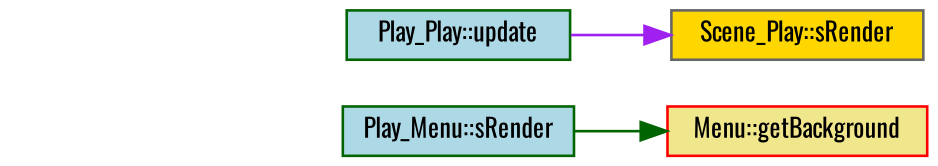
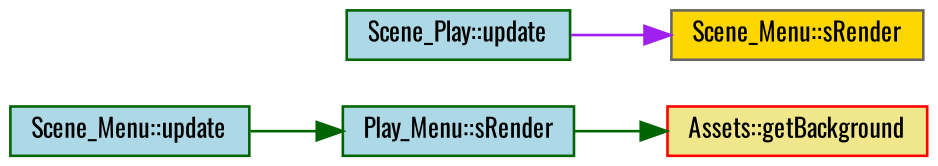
  digraph {
    fontname=Oswald
    rankdir=RL
    node [color=darkgreen fillcolor=lightblue fontname=Oswald fontsize=10 shape=box style=filled]
    edge [color=darkgreen dir=back fontname=Oswald fontsize=10 labelfontname=Helvetica labelfontsize=10 style=solid]
-   n1 [color=red fillcolor=khaki fontcolor=black height=0.2 label="Menu::getBackground" width=0.4]
+   n1 [color=red fillcolor=khaki fontcolor=black height=0.2 label="Assets::getBackground" width=0.4]
    n2 [height=0.2 label="Play_Menu::sRender" width=0.4]
-   n4 [color=gray40 fillcolor=gold height=0.2 label="Scene_Play::sRender" width=0.4]
-   n5 [height=0.2 label="Play_Play::update" width=0.4]
+   n3 [height=0.2 label="Scene_Menu::update" width=0.4]
+   n4 [color=gray40 fillcolor=gold height=0.2 label="Scene_Menu::sRender" width=0.4]
+   n5 [height=0.2 label="Scene_Play::update" width=0.4]
    n1 -> n2
+   n2 -> n3
    n4 -> n5 [color=purple]
  }
